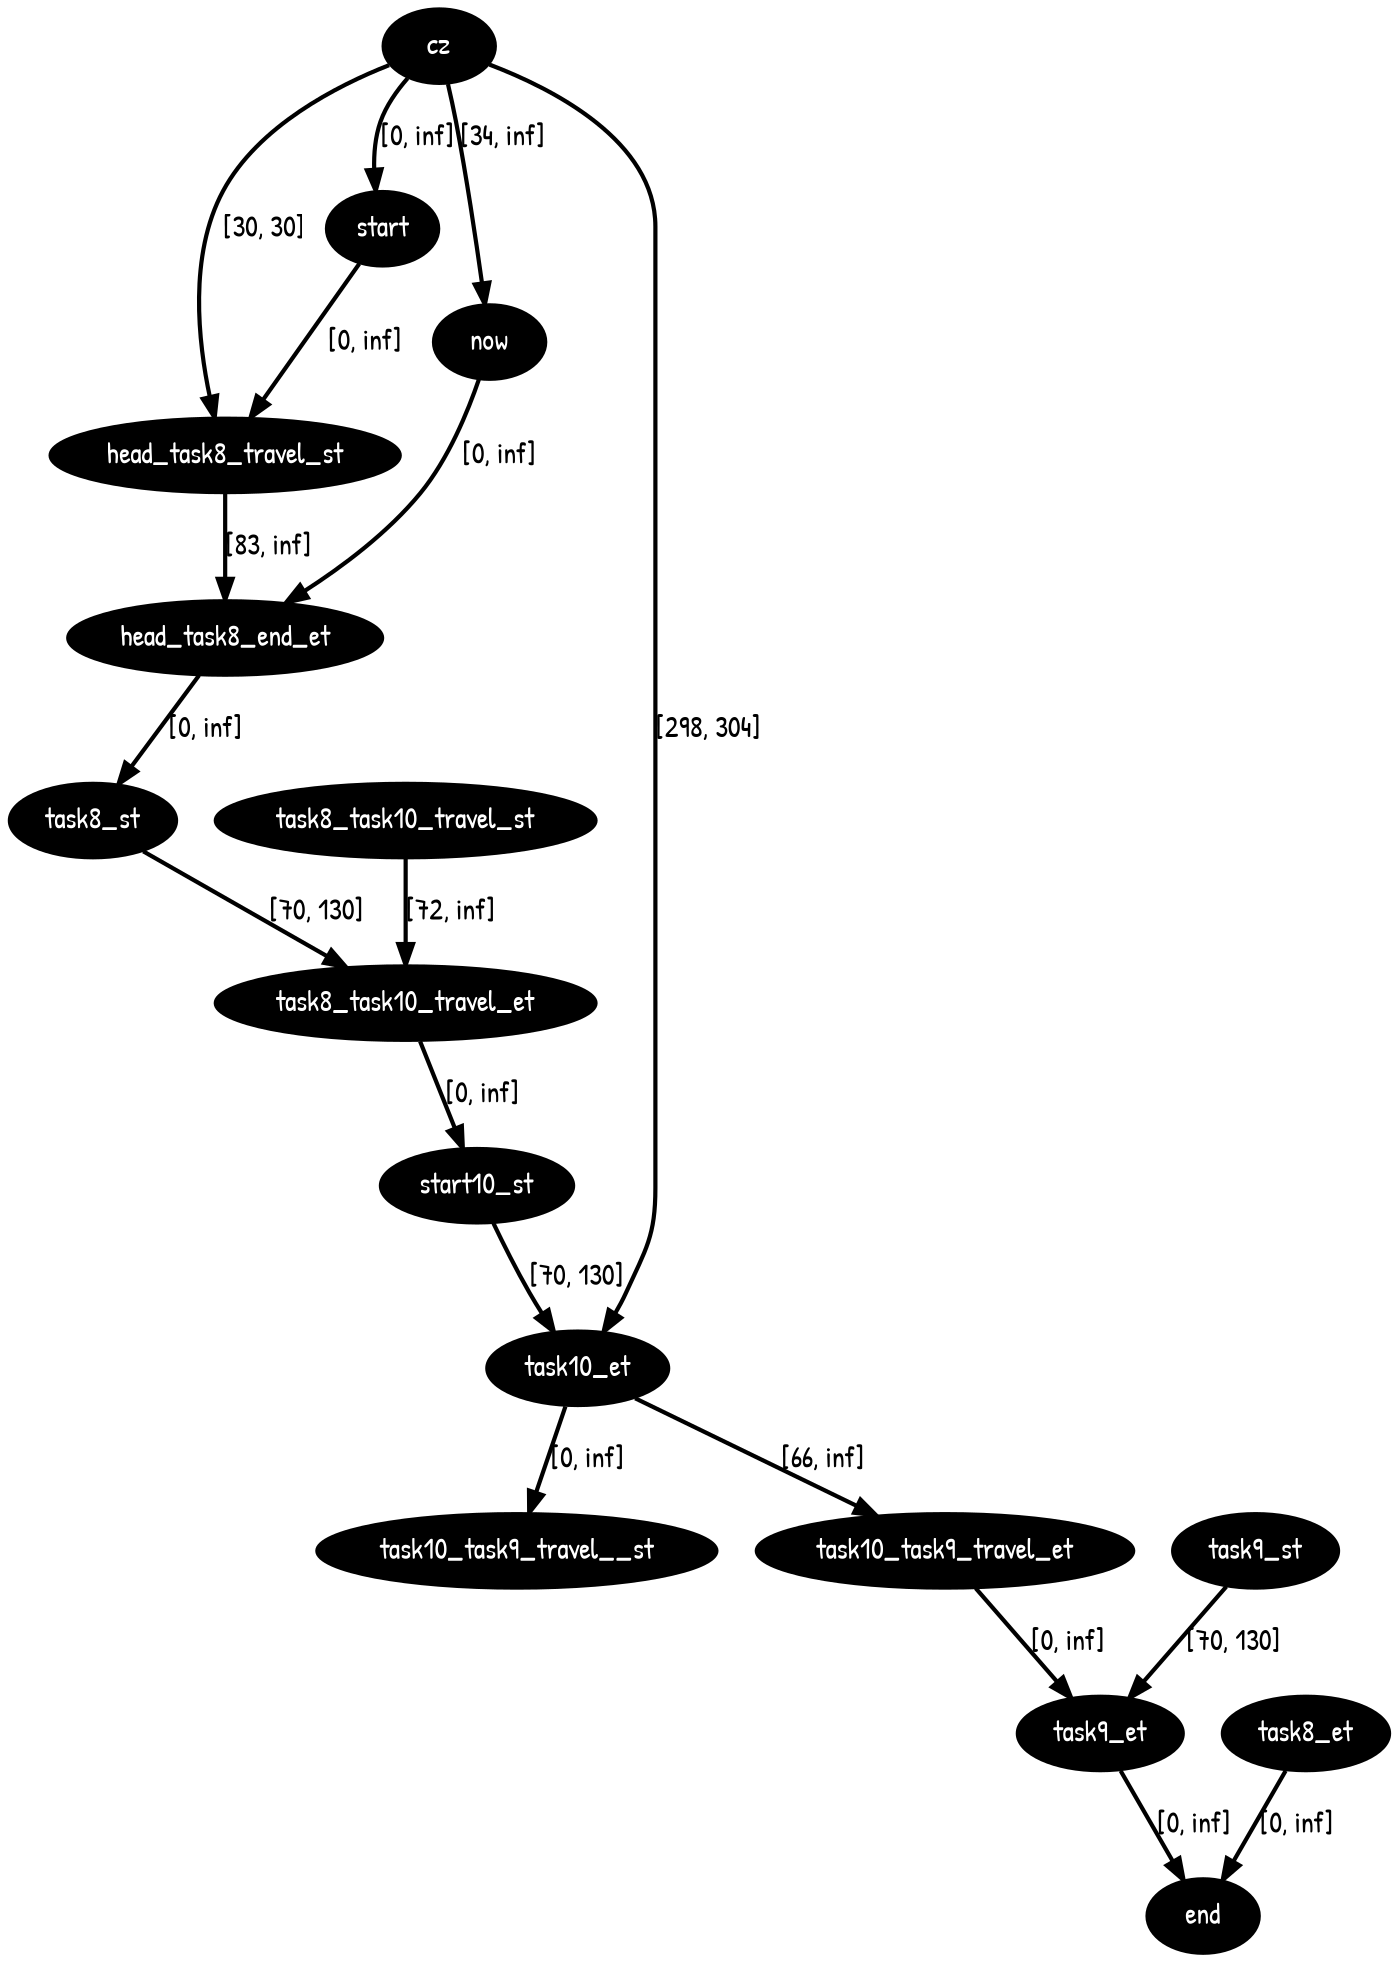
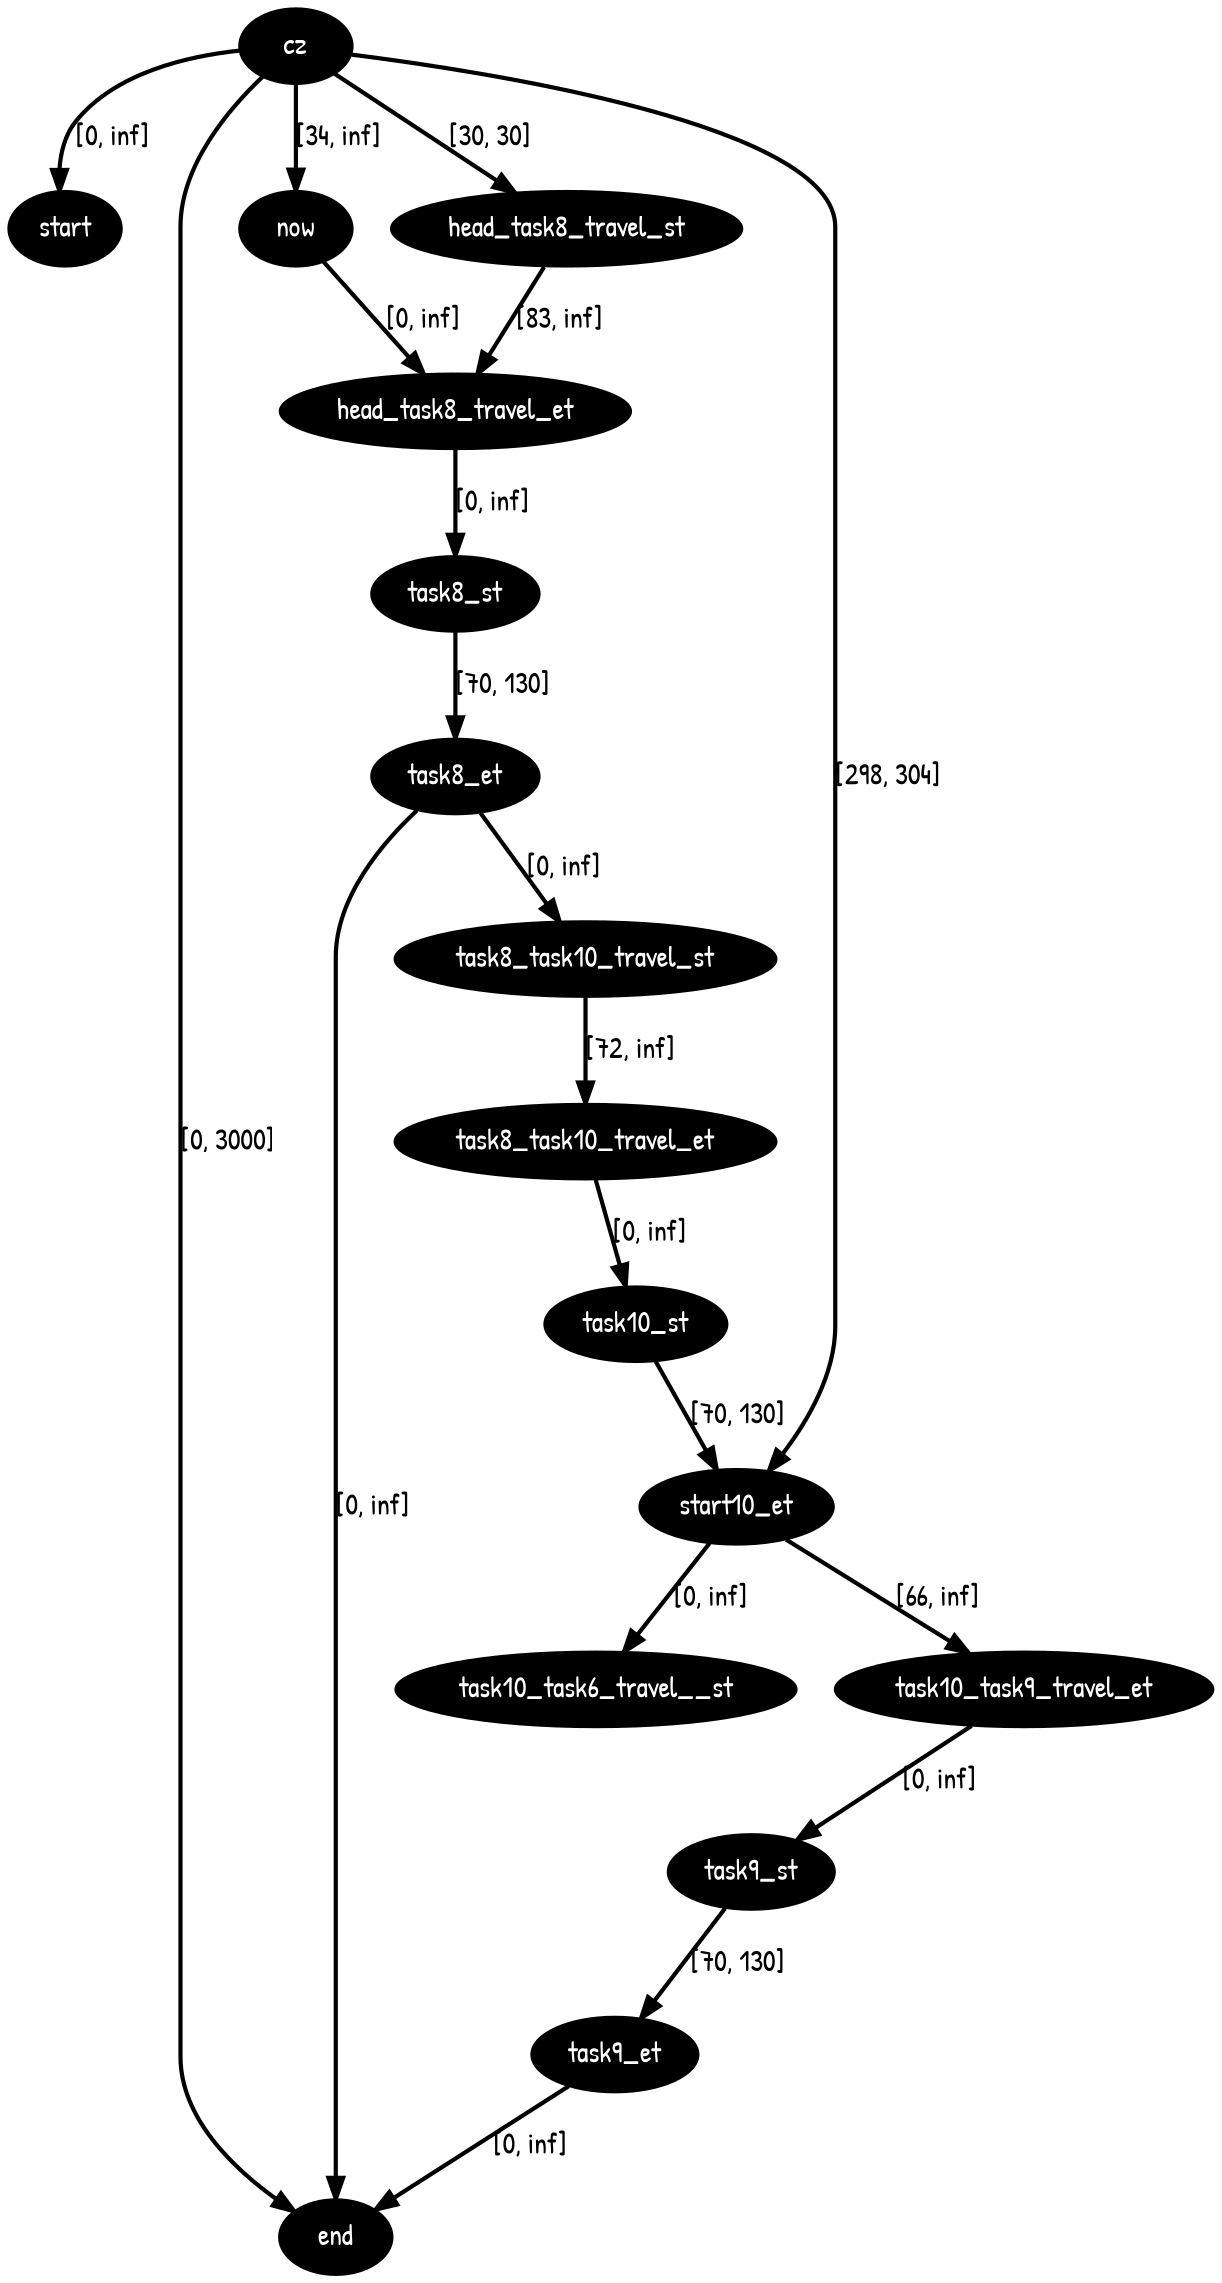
  digraph {
    fontname="Patrick Hand"
    node [fillcolor=black fontcolor=white fontname="Patrick Hand" style=filled]
    edge [color=black fontname="Patrick Hand" penwidth=2]
    n1 [label=cz]
    n2 [label=start]
    n3 [label=now]
    n4 [label=end]
    n5 [label=head_task8_travel_st]
-   n6 [label=task10_et]
-   n7 [label=head_task8_end_et]
-   n8 [label=start10_st]
+   n6 [label=start10_et]
+   n7 [label=head_task8_travel_et]
+   n8 [label=task10_st]
    n9 [label=task8_st]
    n10 [label=task8_et]
    n11 [label=task8_task10_travel_st]
    n12 [label=task8_task10_travel_et]
    n13 [label=task9_st]
    n14 [label=task9_et]
-   n15 [label=task10_task9_travel__st]
+   n15 [label=task10_task6_travel__st]
    n16 [label=task10_task9_travel_et]
    n1 -> n2 [label="[0, inf]"]
    n1 -> n3 [label="[34, inf]"]
+   n1 -> n4 [label="[0, 3000]"]
    n1 -> n5 [label="[30, 30]"]
    n1 -> n6 [label="[298, 304]"]
-   n2 -> n5 [label="[0, inf]"]
    n3 -> n7 [label="[0, inf]"]
    n5 -> n7 [label="[83, inf]"]
    n6 -> n15 [label="[0, inf]"]
    n6 -> n16 [label="[66, inf]"]
    n7 -> n9 [label="[0, inf]"]
    n8 -> n6 [label="[70, 130]"]
-   n9 -> n12 [label="[70, 130]"]
+   n9 -> n10 [label="[70, 130]"]
    n10 -> n4 [label="[0, inf]"]
+   n10 -> n11 [label="[0, inf]"]
    n11 -> n12 [label="[72, inf]"]
    n12 -> n8 [label="[0, inf]"]
    n13 -> n14 [label="[70, 130]"]
    n14 -> n4 [label="[0, inf]"]
-   n16 -> n14 [label="[0, inf]"]
+   n16 -> n13 [label="[0, inf]"]
  }
